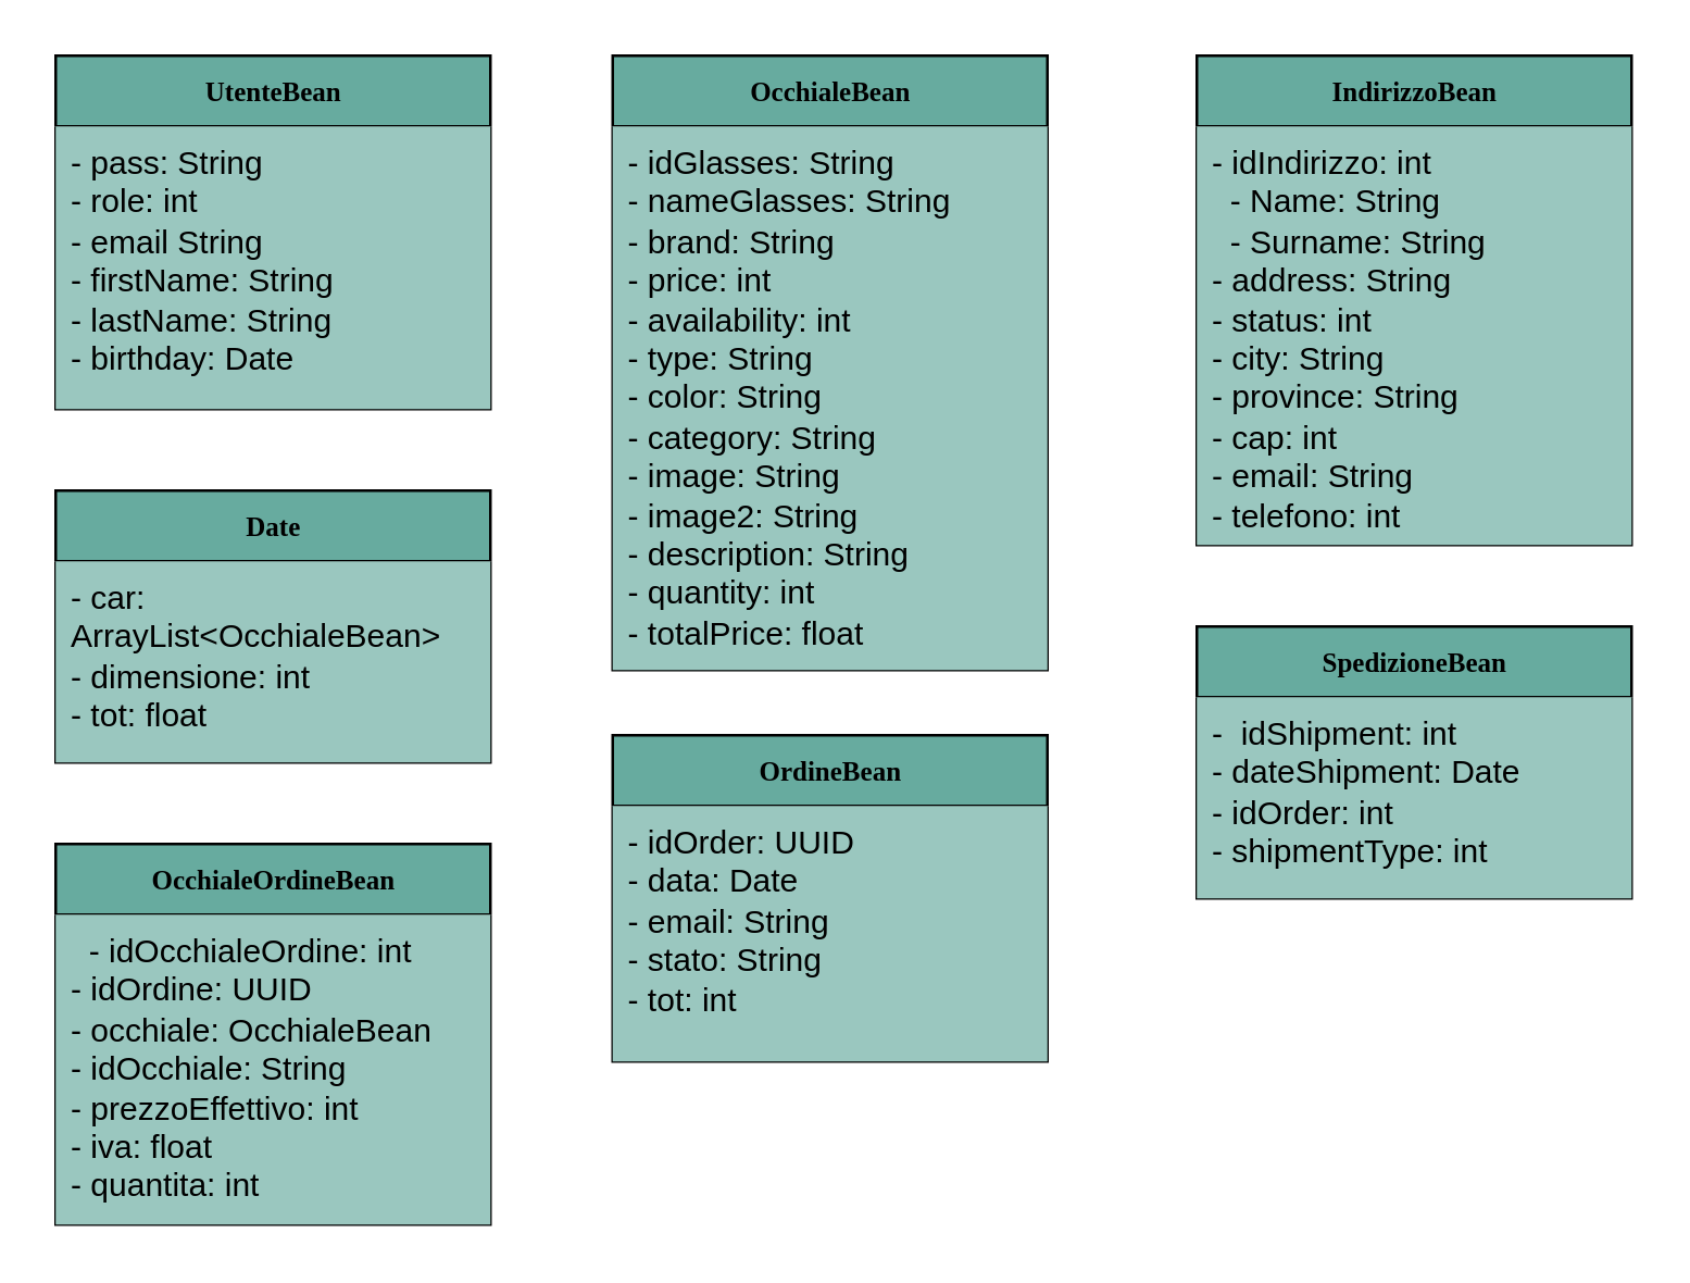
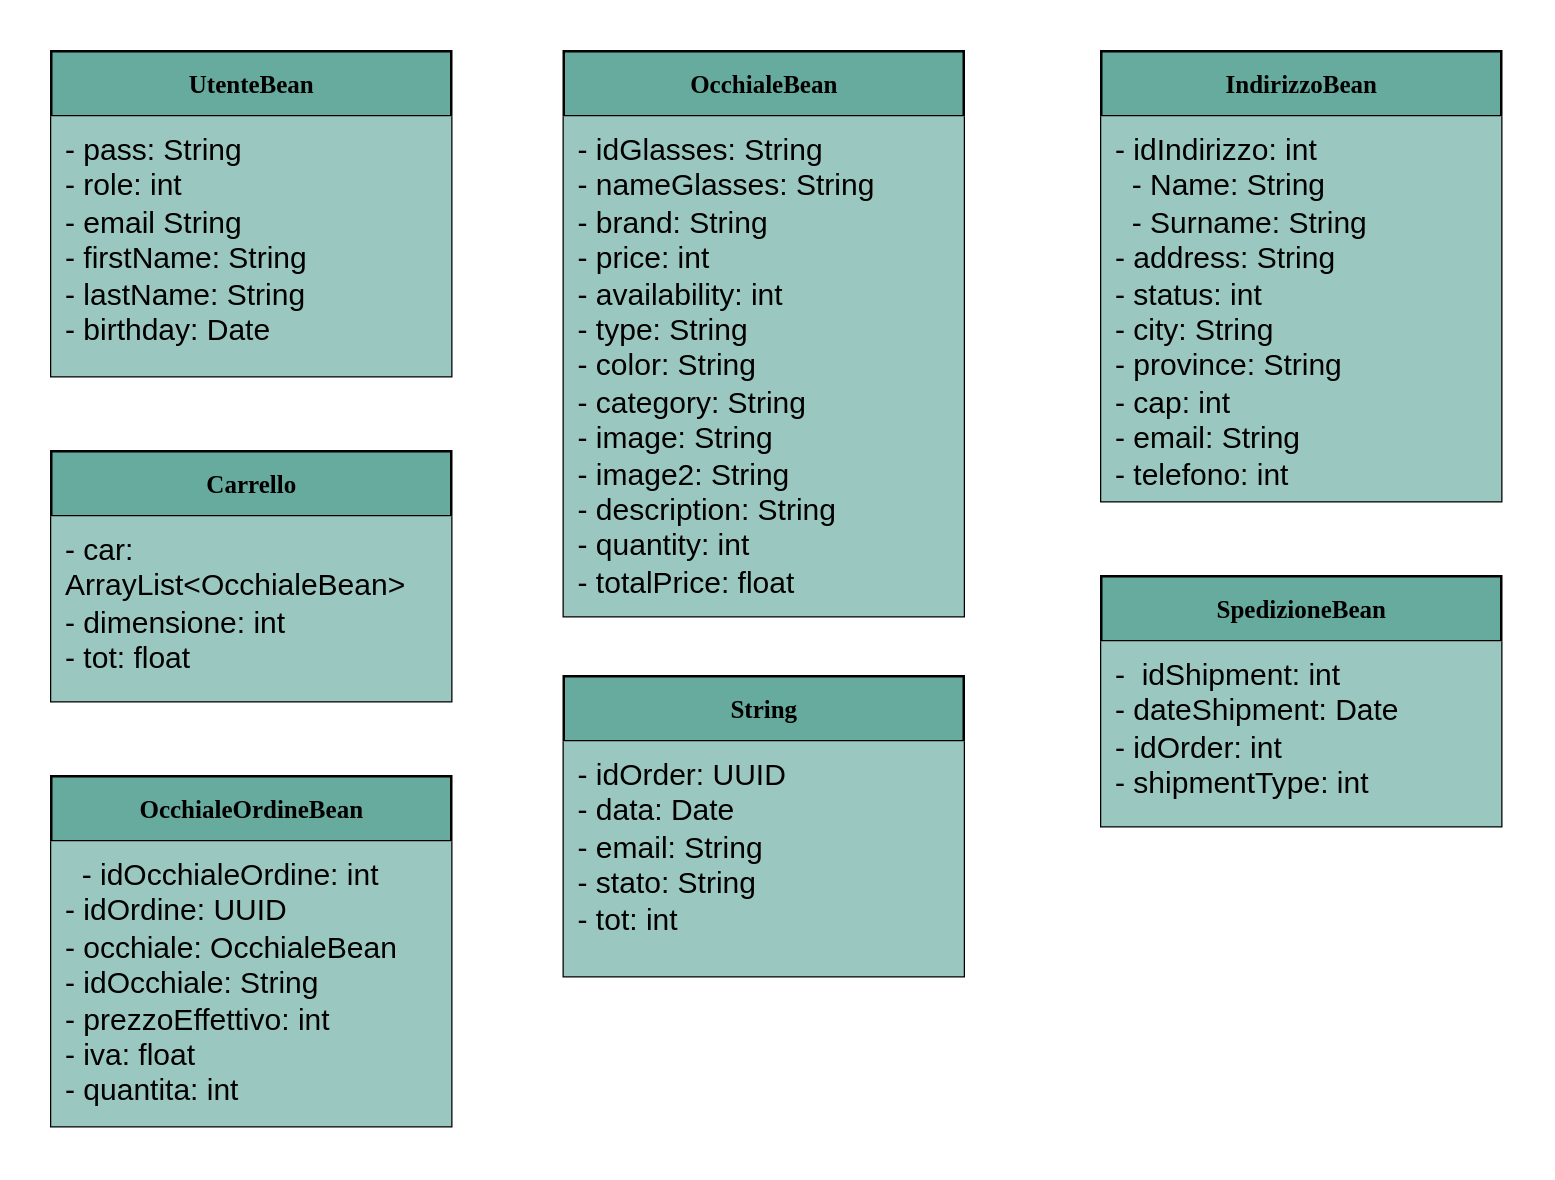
  <mxCell id="0" />
  <mxCell id="1" parent="0" />
  <mxCell id="2" value="&lt;b&gt;UtenteBean&lt;/b&gt;" style="swimlane;html=1;fontStyle=0;childLayout=stackLayout;horizontal=1;startSize=26;fillColor=#67AB9F;horizontalStack=0;resizeParent=1;resizeLast=0;collapsible=1;marginBottom=0;swimlaneFillColor=#ffffff;rounded=0;shadow=0;comic=0;labelBackgroundColor=none;strokeWidth=1;fontFamily=Verdana;fontSize=10;align=center;" parent="1" vertex="1"><mxGeometry x="20" y="20" width="160" height="130" as="geometry" /></mxCell>
  <mxCell id="3" value="&lt;div&gt;- pass: String&amp;nbsp;&lt;/div&gt;&lt;div&gt;- role: int&amp;nbsp;&lt;/div&gt;&lt;div&gt;- email String&lt;/div&gt;&lt;div&gt;- firstName: String&amp;nbsp;&lt;/div&gt;&lt;div&gt;- lastName: String&lt;/div&gt;&lt;div&gt;- birthday: Date&lt;/div&gt;" style="text;html=1;strokeColor=none;fillColor=#9AC7BF;align=left;verticalAlign=top;spacingLeft=4;spacingRight=4;whiteSpace=wrap;overflow=hidden;rotatable=0;points=[[0,0.5],[1,0.5]];portConstraint=eastwest;" parent="2" vertex="1"><mxGeometry y="26" width="160" height="104" as="geometry" /></mxCell>
  <mxCell id="4" value="&lt;b&gt;SpedizioneBean&lt;/b&gt;" style="swimlane;html=1;fontStyle=0;childLayout=stackLayout;horizontal=1;startSize=26;fillColor=#67AB9F;horizontalStack=0;resizeParent=1;resizeLast=0;collapsible=1;marginBottom=0;swimlaneFillColor=#ffffff;rounded=0;shadow=0;comic=0;labelBackgroundColor=none;strokeWidth=1;fontFamily=Verdana;fontSize=10;align=center;" parent="1" vertex="1"><mxGeometry x="440" y="230" width="160" height="100" as="geometry" /></mxCell>
  <mxCell id="5" value="&lt;div&gt;-&amp;nbsp; idShipment: int&lt;/div&gt;&lt;div&gt;-&lt;span style=&quot;&quot;&gt;&#09;&lt;/span&gt; dateShipment: Date&lt;/div&gt;&lt;div&gt;-&lt;span style=&quot;&quot;&gt;&#09;&lt;/span&gt; idOrder: int&lt;/div&gt;&lt;div&gt;-&lt;span style=&quot;&quot;&gt;&#09;&lt;/span&gt; shipmentType: int&lt;/div&gt;" style="text;html=1;strokeColor=none;fillColor=#9AC7BF;align=left;verticalAlign=top;spacingLeft=4;spacingRight=4;whiteSpace=wrap;overflow=hidden;rotatable=0;points=[[0,0.5],[1,0.5]];portConstraint=eastwest;" parent="4" vertex="1"><mxGeometry y="26" width="160" height="74" as="geometry" /></mxCell>
- <mxCell id="6" value="&lt;b&gt;OrdineBean&lt;/b&gt;" style="swimlane;html=1;fontStyle=0;childLayout=stackLayout;horizontal=1;startSize=26;fillColor=#67AB9F;horizontalStack=0;resizeParent=1;resizeLast=0;collapsible=1;marginBottom=0;swimlaneFillColor=#ffffff;rounded=0;shadow=0;comic=0;labelBackgroundColor=none;strokeWidth=1;fontFamily=Verdana;fontSize=10;align=center;" parent="1" vertex="1"><mxGeometry x="225" y="270" width="160" height="120" as="geometry" /></mxCell>
+ <mxCell id="6" value="&lt;b&gt;String&lt;/b&gt;" style="swimlane;html=1;fontStyle=0;childLayout=stackLayout;horizontal=1;startSize=26;fillColor=#67AB9F;horizontalStack=0;resizeParent=1;resizeLast=0;collapsible=1;marginBottom=0;swimlaneFillColor=#ffffff;rounded=0;shadow=0;comic=0;labelBackgroundColor=none;strokeWidth=1;fontFamily=Verdana;fontSize=10;align=center;" parent="1" vertex="1"><mxGeometry x="225" y="270" width="160" height="120" as="geometry" /></mxCell>
  <mxCell id="7" value="&lt;div&gt;&lt;div&gt;- idOrder: UUID&lt;/div&gt;&lt;div&gt;-&lt;span style=&quot;&quot;&gt;&#09;&lt;/span&gt;data: Date&amp;nbsp;&lt;/div&gt;&lt;div&gt;-&lt;span style=&quot;&quot;&gt;&#09;&lt;/span&gt;email: String&amp;nbsp;&lt;/div&gt;&lt;div&gt;-&lt;span style=&quot;&quot;&gt;&#09;&lt;/span&gt;stato: String&lt;/div&gt;&lt;div&gt;-&lt;span style=&quot;&quot;&gt;&#09;&lt;/span&gt;tot: int&lt;/div&gt;&lt;/div&gt;" style="text;html=1;strokeColor=none;fillColor=#9AC7BF;align=left;verticalAlign=top;spacingLeft=4;spacingRight=4;whiteSpace=wrap;overflow=hidden;rotatable=0;points=[[0,0.5],[1,0.5]];portConstraint=eastwest;" parent="6" vertex="1"><mxGeometry y="26" width="160" height="94" as="geometry" /></mxCell>
  <mxCell id="8" value="&lt;b&gt;OcchialeBean&lt;/b&gt;" style="swimlane;html=1;fontStyle=0;childLayout=stackLayout;horizontal=1;startSize=26;fillColor=#67AB9F;horizontalStack=0;resizeParent=1;resizeLast=0;collapsible=1;marginBottom=0;swimlaneFillColor=#ffffff;rounded=0;shadow=0;comic=0;labelBackgroundColor=none;strokeWidth=1;fontFamily=Verdana;fontSize=10;align=center;" parent="1" vertex="1"><mxGeometry x="225" y="20" width="160" height="226" as="geometry" /></mxCell>
  <mxCell id="9" value="&lt;div&gt;- idGlasses: String&lt;/div&gt;&lt;div&gt;-&lt;span style=&quot;&quot;&gt;&#09;&lt;/span&gt;nameGlasses: String&lt;/div&gt;&lt;div&gt;-&lt;span style=&quot;&quot;&gt;&#09;&lt;/span&gt;brand: String&lt;/div&gt;&lt;div&gt;-&lt;span style=&quot;&quot;&gt;&#09;&lt;/span&gt;price: int&lt;/div&gt;&lt;div&gt;-&lt;span style=&quot;&quot;&gt;&#09;&lt;/span&gt;availability: int&lt;/div&gt;&lt;div&gt;-&lt;span style=&quot;&quot;&gt;&#09;&lt;/span&gt;type: String&lt;/div&gt;&lt;div&gt;-&lt;span style=&quot;&quot;&gt;&#09;&lt;/span&gt;color: String&lt;/div&gt;&lt;div&gt;- category: String&lt;/div&gt;&lt;div&gt;-&lt;span style=&quot;&quot;&gt;&#09;&lt;/span&gt;image: String&lt;/div&gt;&lt;div&gt;-&lt;span style=&quot;&quot;&gt;&#09;&lt;/span&gt;image2: String&lt;/div&gt;&lt;div&gt;-&lt;span style=&quot;&quot;&gt;&#09;&lt;/span&gt;description: String&lt;/div&gt;&lt;div&gt;-&lt;span style=&quot;&quot;&gt;&#09;&lt;/span&gt;quantity: int&lt;/div&gt;&lt;div&gt;-&lt;span style=&quot;&quot;&gt;&#09;&lt;/span&gt;totalPrice: float&lt;/div&gt;" style="text;html=1;strokeColor=none;fillColor=#9AC7BF;align=left;verticalAlign=top;spacingLeft=4;spacingRight=4;whiteSpace=wrap;overflow=hidden;rotatable=0;points=[[0,0.5],[1,0.5]];portConstraint=eastwest;" parent="8" vertex="1"><mxGeometry y="26" width="160" height="200" as="geometry" /></mxCell>
  <mxCell id="10" value="&lt;b&gt;OcchialeOrdineBean&lt;/b&gt;" style="swimlane;html=1;fontStyle=0;childLayout=stackLayout;horizontal=1;startSize=26;fillColor=#67AB9F;horizontalStack=0;resizeParent=1;resizeLast=0;collapsible=1;marginBottom=0;swimlaneFillColor=#ffffff;rounded=0;shadow=0;comic=0;labelBackgroundColor=none;strokeWidth=1;fontFamily=Verdana;fontSize=10;align=center;" parent="1" vertex="1"><mxGeometry x="20" y="310" width="160" height="140" as="geometry" /></mxCell>
  <mxCell id="11" value="&lt;div&gt;&amp;nbsp; - idOcchialeOrdine: int&amp;nbsp;&lt;/div&gt;&lt;div&gt;&lt;span style=&quot;&quot;&gt;&#09;&lt;/span&gt;- idOrdine: UUID&lt;/div&gt;&lt;div&gt;&lt;span style=&quot;&quot;&gt;&#09;&lt;/span&gt;- occhiale: OcchialeBean&lt;/div&gt;&lt;div&gt;&lt;span style=&quot;&quot;&gt;&#09;&lt;/span&gt;- idOcchiale: String&lt;/div&gt;&lt;div&gt;&lt;span style=&quot;&quot;&gt;&#09;&lt;/span&gt;- prezzoEffettivo: int&amp;nbsp;&lt;/div&gt;&lt;div&gt;&lt;span style=&quot;&quot;&gt;&#09;&lt;/span&gt;- iva: float&amp;nbsp;&lt;/div&gt;&lt;div&gt;&lt;span style=&quot;&quot;&gt;&#09;&lt;/span&gt;- quantita: int&lt;/div&gt;" style="text;html=1;strokeColor=none;fillColor=#9AC7BF;align=left;verticalAlign=top;spacingLeft=4;spacingRight=4;whiteSpace=wrap;overflow=hidden;rotatable=0;points=[[0,0.5],[1,0.5]];portConstraint=eastwest;" parent="10" vertex="1"><mxGeometry y="26" width="160" height="114" as="geometry" /></mxCell>
  <mxCell id="12" value="&lt;b&gt;IndirizzoBean&lt;/b&gt;" style="swimlane;html=1;fontStyle=0;childLayout=stackLayout;horizontal=1;startSize=26;fillColor=#67AB9F;horizontalStack=0;resizeParent=1;resizeLast=0;collapsible=1;marginBottom=0;swimlaneFillColor=#ffffff;rounded=0;shadow=0;comic=0;labelBackgroundColor=none;strokeWidth=1;fontFamily=Verdana;fontSize=10;align=center;" parent="1" vertex="1"><mxGeometry x="440" y="20" width="160" height="180" as="geometry" /></mxCell>
  <mxCell id="13" value="- idIndirizzo: int &#10;  - Name: String&#10;  - Surname: String&#10;&#09;- address: String&#10;&#09;- status: int &#10;&#09;- city: String&#10;&#09;- province: String&#10;&#09;- cap: int &#10;&#09;- email: String&#10;&#09;- telefono: int" style="text;html=1;strokeColor=none;fillColor=#9AC7BF;align=left;verticalAlign=top;spacingLeft=4;spacingRight=4;whiteSpace=wrap;overflow=hidden;rotatable=0;points=[[0,0.5],[1,0.5]];portConstraint=eastwest;" parent="12" vertex="1"><mxGeometry y="26" width="160" height="154" as="geometry" /></mxCell>
- <mxCell id="14" value="&lt;b&gt;Date&lt;/b&gt;" style="swimlane;html=1;fontStyle=0;childLayout=stackLayout;horizontal=1;startSize=26;fillColor=#67AB9F;horizontalStack=0;resizeParent=1;resizeLast=0;collapsible=1;marginBottom=0;swimlaneFillColor=#ffffff;rounded=0;shadow=0;comic=0;labelBackgroundColor=none;strokeWidth=1;fontFamily=Verdana;fontSize=10;align=center;" parent="1" vertex="1"><mxGeometry x="20" y="180" width="160" height="100" as="geometry" /></mxCell>
+ <mxCell id="14" value="&lt;b&gt;Carrello&lt;/b&gt;" style="swimlane;html=1;fontStyle=0;childLayout=stackLayout;horizontal=1;startSize=26;fillColor=#67AB9F;horizontalStack=0;resizeParent=1;resizeLast=0;collapsible=1;marginBottom=0;swimlaneFillColor=#ffffff;rounded=0;shadow=0;comic=0;labelBackgroundColor=none;strokeWidth=1;fontFamily=Verdana;fontSize=10;align=center;" parent="1" vertex="1"><mxGeometry x="20" y="180" width="160" height="100" as="geometry" /></mxCell>
  <mxCell id="15" value="&lt;div&gt;- car:&amp;nbsp; ArrayList&amp;lt;OcchialeBean&amp;gt;&amp;nbsp;&lt;/div&gt;&lt;div&gt;-&lt;span style=&quot;&quot;&gt;&#09;&lt;/span&gt;dimensione: int&amp;nbsp;&lt;/div&gt;&lt;div&gt;-&lt;span style=&quot;&quot;&gt;&#09;&lt;/span&gt;tot: float&lt;/div&gt;" style="text;html=1;strokeColor=none;fillColor=#9AC7BF;align=left;verticalAlign=top;spacingLeft=4;spacingRight=4;whiteSpace=wrap;overflow=hidden;rotatable=0;points=[[0,0.5],[1,0.5]];portConstraint=eastwest;" parent="14" vertex="1"><mxGeometry y="26" width="160" height="74" as="geometry" /></mxCell>
